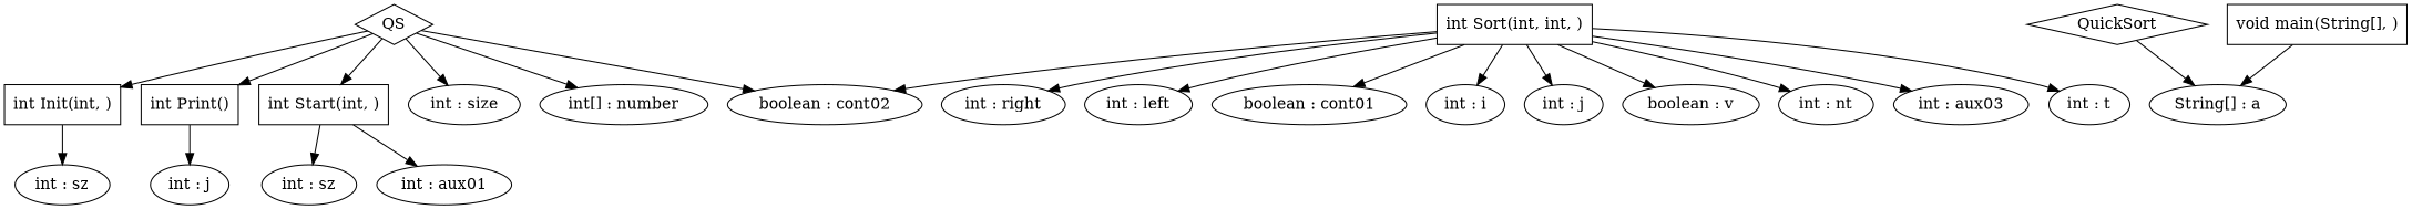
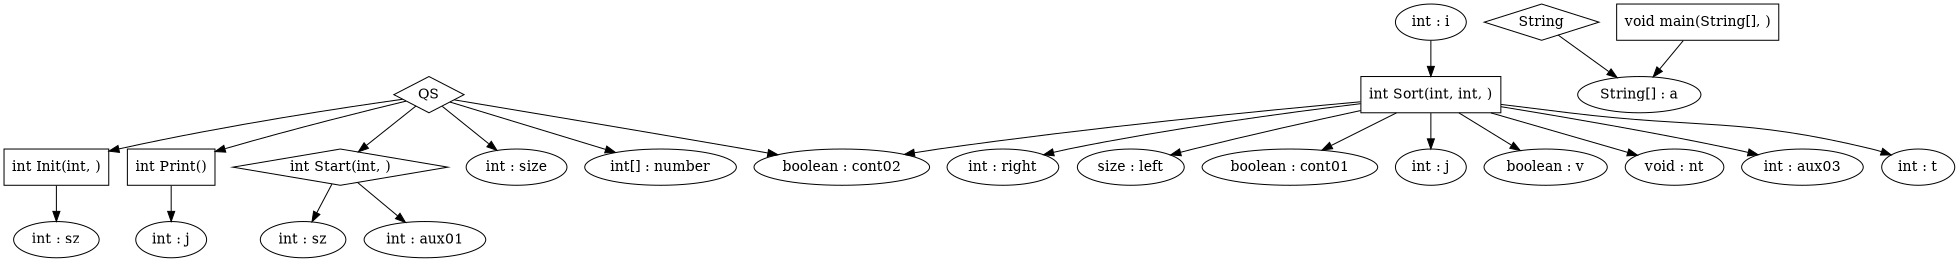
  digraph {
    n1 [label=QS shape=diamond]
    n2 [label="int Init(int, )" shape=box]
    n3 [label="int Print()" shape=box]
-   n4 [label="int Start(int, )" shape=box]
+   n4 [label="int Start(int, )" shape=diamond]
    n5 [label="int : size"]
    n6 [label="int[] : number"]
    n7 [label="boolean : cont02"]
    n8 [label="int : sz"]
    n9 [label="int : j"]
    n10 [label="int : sz"]
    n11 [label="int : aux01"]
    n12 [label="int Sort(int, int, )" shape=box]
    n13 [label="int : right"]
-   n14 [label="int : left"]
+   n14 [label="size : left"]
    n15 [label="boolean : cont01"]
    n16 [label="int : i"]
    n17 [label="int : j"]
    n18 [label="boolean : v"]
-   n19 [label="int : nt"]
+   n19 [label="void : nt"]
    n20 [label="int : aux03"]
    n21 [label="int : t"]
-   n22 [label=QuickSort shape=diamond]
+   n22 [label=String shape=diamond]
    n23 [label="String[] : a"]
    n24 [label="void main(String[], )" shape=box]
    n1 -> n2
    n1 -> n3
    n1 -> n4
    n1 -> n5
    n1 -> n6
    n1 -> n7
    n2 -> n8
    n3 -> n9
    n4 -> n10
    n4 -> n11
    n12 -> n7
    n12 -> n13
    n12 -> n14
    n12 -> n15
-   n12 -> n16
+   n16 -> n12
    n12 -> n17
    n12 -> n18
    n12 -> n19
    n12 -> n20
    n12 -> n21
    n22 -> n23
    n24 -> n23
  }
